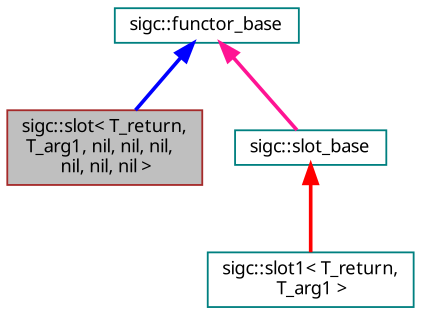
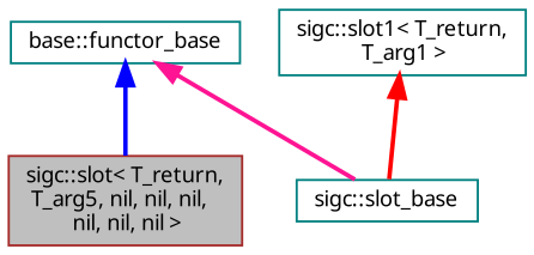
  digraph {
    node [color=teal fillcolor=white fontname=Sans fontsize=10 shape=record style=filled]
    edge [dir=back fontname=Sans fontsize=10 labelfontname=Sans labelfontsize=10 style=bold]
-   n1 [color=brown fillcolor=grey75 fontcolor=black height=0.2 label="sigc::slot\< T_return,\l T_arg1, nil, nil, nil,\l nil, nil, nil \>" width=0.4]
+   n1 [color=brown fillcolor=grey75 fontcolor=black height=0.2 label="sigc::slot\< T_return,\l T_arg5, nil, nil, nil,\l nil, nil, nil \>" width=0.4]
    n2 [height=0.2 label="sigc::slot1\< T_return,\l T_arg1 \>" width=0.4]
    n3 [height=0.2 label="sigc::slot_base" width=0.4]
-   n4 [height=0.2 label="sigc::functor_base" width=0.4]
-   n3 -> n2 [color=red]
+   n4 [height=0.2 label="base::functor_base" width=0.4]
+   n2 -> n3 [color=red]
    n4 -> n1 [color=blue]
    n4 -> n3 [color=deeppink]
  }
